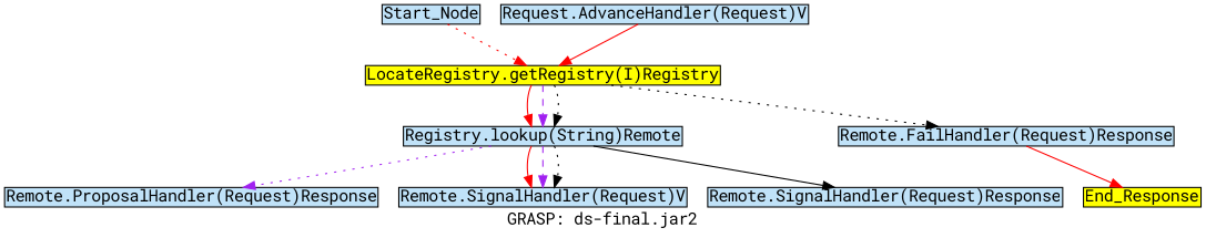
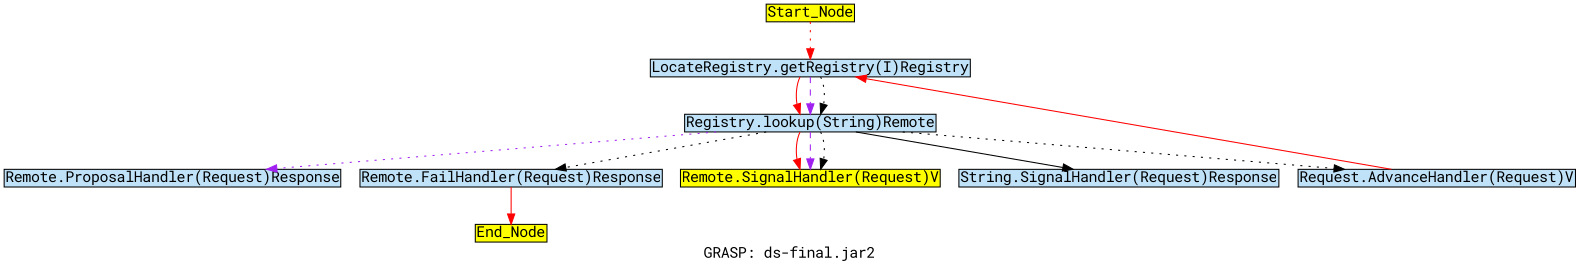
  digraph {
    fontname="Roboto Mono"
    label="GRASP: ds-final.jar2"
    node [fillcolor="#c0e2f8" fontname="Roboto Mono" margin=0.02 shape=box style=filled]
    edge [color=red fontname="Roboto Mono" style=dotted]
-   Start_Node [height=0 width=0]
-   "LocateRegistry.getRegistry(I)Registry" [fillcolor=yellow height=0 width=0]
+   Start_Node [fillcolor=yellow height=0 width=0]
+   "LocateRegistry.getRegistry(I)Registry" [height=0 width=0]
    "Registry.lookup(String)Remote" [height=0 width=0]
    "Remote.ProposalHandler(Request)Response" [height=0 width=0]
    "Remote.FailHandler(Request)Response" [height=0 width=0]
-   End_Node [fillcolor=yellow height=0 width=0 label=End_Response]
-   "Remote.SignalHandler(Request)V" [height=0 width=0]
-   "Remote.SignalHandler(Request)Response" [height=0 width=0]
+   End_Node [fillcolor=yellow height=0 width=0]
+   "Remote.SignalHandler(Request)V" [fillcolor=yellow height=0 width=0]
+   "Remote.SignalHandler(Request)Response" [height=0 width=0 label="String.SignalHandler(Request)Response"]
    n9 [height=0 label="Request.AdvanceHandler(Request)V" width=0]
    Start_Node -> "LocateRegistry.getRegistry(I)Registry"
    "LocateRegistry.getRegistry(I)Registry" -> "Registry.lookup(String)Remote" [style=solid]
    "LocateRegistry.getRegistry(I)Registry" -> "Registry.lookup(String)Remote" [color=purple style=dashed]
    "LocateRegistry.getRegistry(I)Registry" -> "Registry.lookup(String)Remote" [color=black]
    "Registry.lookup(String)Remote" -> "Remote.ProposalHandler(Request)Response" [color=purple]
-   "LocateRegistry.getRegistry(I)Registry" -> "Remote.FailHandler(Request)Response" [color=black]
+   "Registry.lookup(String)Remote" -> "Remote.FailHandler(Request)Response" [color=black]
    "Registry.lookup(String)Remote" -> "Remote.SignalHandler(Request)V" [style=solid]
    "Registry.lookup(String)Remote" -> "Remote.SignalHandler(Request)V" [color=purple style=dashed]
    "Registry.lookup(String)Remote" -> "Remote.SignalHandler(Request)V" [color=black]
    "Registry.lookup(String)Remote" -> "Remote.SignalHandler(Request)Response" [color=black style=solid]
+   "Registry.lookup(String)Remote" -> n9 [color=black]
    "Remote.FailHandler(Request)Response" -> End_Node [style=solid]
    n9 -> "LocateRegistry.getRegistry(I)Registry" [style=solid]
  }
